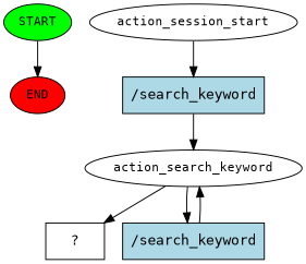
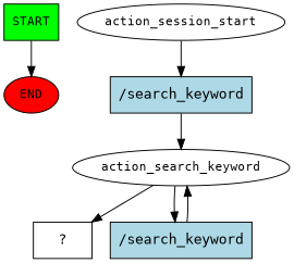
  digraph {
    fontname="DejaVu Sans Mono"
    node [fontname="DejaVu Sans Mono" fontsize=12 style=filled]
    edge [fontname="DejaVu Sans Mono"]
-   n1 [fillcolor=green label=START]
+   n1 [fillcolor=green label=START shape=box]
    n2 [fillcolor=red label=END]
    n3 [label=action_session_start style=""]
    n4 [fillcolor=lightblue label="/search_keyword" shape=rect fontsize=""]
    n5 [label=action_search_keyword style=""]
    n6 [label="  ?  " shape=rect fontsize="" style=""]
    n7 [fillcolor=lightblue label="/search_keyword" shape=rect fontsize=""]
    n1 -> n2
    n3 -> n4
    n4 -> n5
    n5 -> n6
    n5 -> n7
    n7 -> n5
  }
